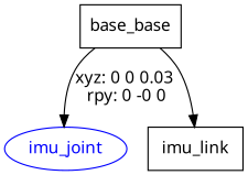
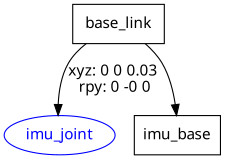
  digraph {
    fontname="Noto Sans"
    node [fontname="Noto Sans" shape=box]
    edge [fontname="Noto Sans"]
-   n1 [label=base_base]
+   n1 [label=base_link]
    imu_joint [color=blue fontcolor=blue shape=ellipse]
-   n3 [label=imu_link]
+   n3 [label=imu_base]
    n1 -> imu_joint [label="xyz: 0 0 0.03 \nrpy: 0 -0 0"]
    n1 -> n3
  }
